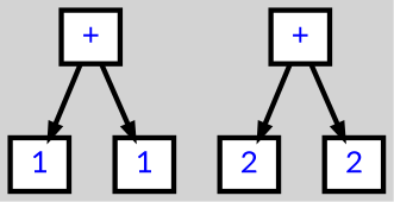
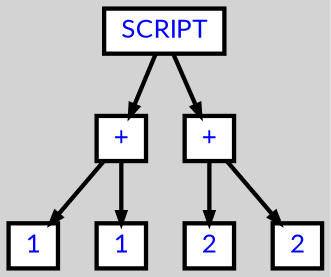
  digraph {
    bgcolor=lightgrey
    ordering=out
    ranksep=.4
    fontname=Lato
    node [color=black fillcolor=white fixedsize=false fontcolor=blue fontname=Lato fontsize=12 shape=box style="filled, solid, bold"]
    edge [arrowsize=.5 color=black style=bold fontname=Lato]
+   n1 [height=.25 label=SCRIPT width=.25]
    n2 [height=.25 label="+" width=.25]
    n3 [height=.25 label="+" width=.25]
    n4 [height=.25 label=1 width=.25]
    n5 [height=.25 label=1 width=.25]
    n6 [height=.25 label=2 width=.25]
    n7 [height=.25 label=2 width=.25]
+   n1 -> n2
+   n1 -> n3
    n2 -> n4
    n2 -> n5
    n3 -> n6
    n3 -> n7
  }
